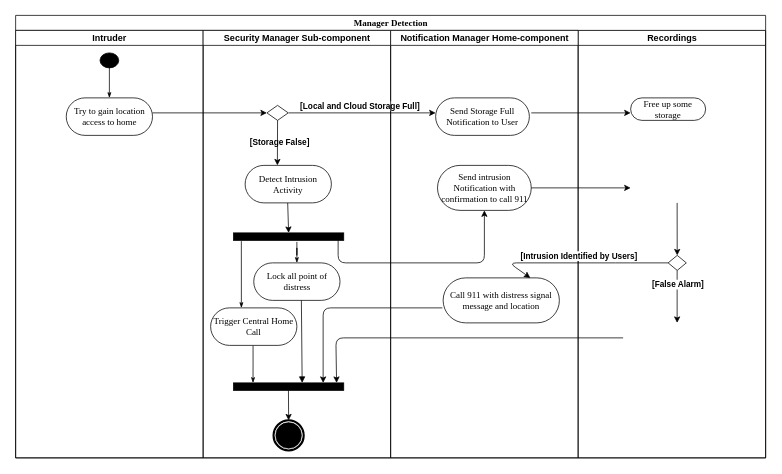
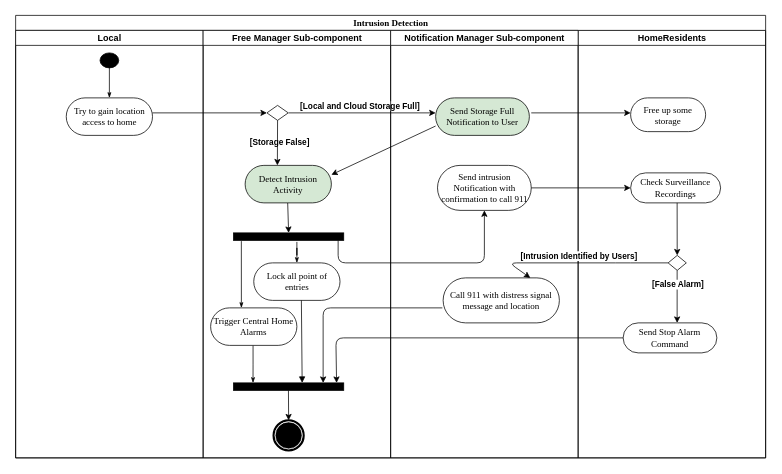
  <mxCell id="0" />
  <mxCell id="1" parent="0" />
- <mxCell id="2" value="Recordings" style="swimlane;html=1;startSize=20;" vertex="1" parent="1"><mxGeometry x="770" y="40" width="250" height="570" as="geometry" /></mxCell>
- <mxCell id="3" value="Free up some storage" style="rounded=1;whiteSpace=wrap;html=1;shadow=0;comic=0;labelBackgroundColor=none;strokeWidth=1;fontFamily=Verdana;fontSize=12;align=center;arcSize=50;" vertex="1" parent="2"><mxGeometry x="70" y="90" width="100" height="30" as="geometry" /></mxCell>
+ <mxCell id="2" value="HomeResidents" style="swimlane;html=1;startSize=20;" vertex="1" parent="1"><mxGeometry x="770" y="40" width="250" height="570" as="geometry" /></mxCell>
+ <mxCell id="3" value="Free up some storage" style="rounded=1;whiteSpace=wrap;html=1;shadow=0;comic=0;labelBackgroundColor=none;strokeWidth=1;fontFamily=Verdana;fontSize=12;align=center;arcSize=50;" vertex="1" parent="2"><mxGeometry x="70" y="90" width="100" height="45" as="geometry" /></mxCell>
+ <mxCell id="4" value="Check&amp;nbsp;Surveillance Recordings" style="rounded=1;whiteSpace=wrap;html=1;shadow=0;comic=0;labelBackgroundColor=none;strokeWidth=1;fontFamily=Verdana;fontSize=12;align=center;arcSize=50;" vertex="1" parent="2"><mxGeometry x="70" y="190" width="120" height="40" as="geometry" /></mxCell>
  <mxCell id="5" value="" style="rhombus;whiteSpace=wrap;html=1;" vertex="1" parent="2"><mxGeometry x="120" y="300" width="24.25" height="20" as="geometry" /></mxCell>
  <mxCell id="6" value="" style="endArrow=classic;html=1;" edge="1" parent="2" target="5"><mxGeometry width="50" height="50" relative="1" as="geometry"><mxPoint x="132" y="230" as="sourcePoint" /><mxPoint x="720" y="370" as="targetPoint" /></mxGeometry></mxCell>
  <mxCell id="7" value="" style="endArrow=classic;html=1;" edge="1" parent="2"><mxGeometry width="50" height="50" relative="1" as="geometry"><mxPoint x="132" y="320" as="sourcePoint" /><mxPoint x="132" y="390" as="targetPoint" /></mxGeometry></mxCell>
  <mxCell id="8" value="&lt;b&gt;[False Alarm]&lt;/b&gt;" style="edgeLabel;html=1;align=center;verticalAlign=middle;resizable=0;points=[];" vertex="1" connectable="0" parent="7"><mxGeometry x="-0.486" relative="1" as="geometry"><mxPoint as="offset" /></mxGeometry></mxCell>
- <mxCell id="10" value="Manager Detection" style="swimlane;html=1;childLayout=stackLayout;startSize=20;rounded=0;shadow=0;comic=0;labelBackgroundColor=none;strokeWidth=1;fontFamily=Verdana;fontSize=12;align=center;" parent="1" vertex="1"><mxGeometry x="20" y="20" width="1000" height="590" as="geometry" /></mxCell>
- <mxCell id="11" value="Intruder" style="swimlane;html=1;startSize=20;" parent="10" vertex="1"><mxGeometry y="20" width="250" height="570" as="geometry" /></mxCell>
+ <mxCell id="9" value="Send Stop Alarm Command" style="rounded=1;whiteSpace=wrap;html=1;shadow=0;comic=0;labelBackgroundColor=none;strokeWidth=1;fontFamily=Verdana;fontSize=12;align=center;arcSize=50;" vertex="1" parent="2"><mxGeometry x="60" y="390" width="125" height="40" as="geometry" /></mxCell>
+ <mxCell id="10" value="Intrusion Detection" style="swimlane;html=1;childLayout=stackLayout;startSize=20;rounded=0;shadow=0;comic=0;labelBackgroundColor=none;strokeWidth=1;fontFamily=Verdana;fontSize=12;align=center;" parent="1" vertex="1"><mxGeometry x="20" y="20" width="1000" height="590" as="geometry" /></mxCell>
+ <mxCell id="11" value="Local" style="swimlane;html=1;startSize=20;" parent="10" vertex="1"><mxGeometry y="20" width="250" height="570" as="geometry" /></mxCell>
  <mxCell id="12" value="Try to gain location access to home" style="rounded=1;whiteSpace=wrap;html=1;shadow=0;comic=0;labelBackgroundColor=none;strokeWidth=1;fontFamily=Verdana;fontSize=12;align=center;arcSize=50;" parent="11" vertex="1"><mxGeometry x="67.5" y="90" width="115" height="50" as="geometry" /></mxCell>
  <mxCell id="13" value="" style="ellipse;whiteSpace=wrap;html=1;rounded=0;shadow=0;comic=0;labelBackgroundColor=none;strokeWidth=1;fillColor=#000000;fontFamily=Verdana;fontSize=12;align=center;" parent="11" vertex="1"><mxGeometry x="112.5" y="30" width="25" height="20" as="geometry" /></mxCell>
  <mxCell id="14" style="edgeStyle=orthogonalEdgeStyle;rounded=0;html=1;labelBackgroundColor=none;startArrow=none;startFill=0;startSize=5;endArrow=classicThin;endFill=1;endSize=5;jettySize=auto;orthogonalLoop=1;strokeWidth=1;fontFamily=Verdana;fontSize=12" parent="11" source="13" target="12" edge="1"><mxGeometry relative="1" as="geometry" /></mxCell>
  <mxCell id="15" value="" style="endArrow=classic;html=1;entryX=0;entryY=0.5;entryDx=0;entryDy=0;" edge="1" parent="11" target="24"><mxGeometry width="50" height="50" relative="1" as="geometry"><mxPoint x="182.5" y="110" as="sourcePoint" /><mxPoint x="232.5" y="60" as="targetPoint" /></mxGeometry></mxCell>
- <mxCell id="16" value="Security Manager Sub-component" style="swimlane;html=1;startSize=20;" parent="10" vertex="1"><mxGeometry x="250" y="20" width="250" height="570" as="geometry" /></mxCell>
+ <mxCell id="16" value="Free Manager Sub-component" style="swimlane;html=1;startSize=20;" parent="10" vertex="1"><mxGeometry x="250" y="20" width="250" height="570" as="geometry" /></mxCell>
  <mxCell id="17" style="edgeStyle=none;rounded=0;html=1;labelBackgroundColor=none;startArrow=none;startFill=0;startSize=5;endArrow=classicThin;endFill=1;endSize=5;jettySize=auto;orthogonalLoop=1;strokeWidth=1;fontFamily=Verdana;fontSize=12" parent="16" edge="1"><mxGeometry relative="1" as="geometry"><mxPoint x="125.5" y="480" as="sourcePoint" /></mxGeometry></mxCell>
  <mxCell id="18" value="" style="endArrow=classic;html=1;exitX=0.5;exitY=1;exitDx=0;exitDy=0;entryX=0.5;entryY=0;entryDx=0;entryDy=0;" edge="1" parent="16" target="23"><mxGeometry width="50" height="50" relative="1" as="geometry"><mxPoint x="112.75" y="230" as="sourcePoint" /><mxPoint x="112.5" y="290" as="targetPoint" /></mxGeometry></mxCell>
  <mxCell id="19" style="edgeStyle=orthogonalEdgeStyle;rounded=0;html=1;labelBackgroundColor=none;startArrow=none;startFill=0;startSize=5;endArrow=classicThin;endFill=1;endSize=5;jettySize=auto;orthogonalLoop=1;strokeWidth=1;fontFamily=Verdana;fontSize=12;exitX=0.492;exitY=1;exitDx=0;exitDy=0;exitPerimeter=0;" edge="1" parent="16" source="20"><mxGeometry relative="1" as="geometry"><mxPoint x="66.502" y="381" as="sourcePoint" /><mxPoint x="66.54" y="470" as="targetPoint" /></mxGeometry></mxCell>
- <mxCell id="20" value="Trigger Central Home Call" style="rounded=1;whiteSpace=wrap;html=1;shadow=0;comic=0;labelBackgroundColor=none;strokeWidth=1;fontFamily=Verdana;fontSize=12;align=center;arcSize=50;" vertex="1" parent="16"><mxGeometry x="10" y="370" width="115" height="50" as="geometry" /></mxCell>
+ <mxCell id="20" value="Trigger Central Home Alarms" style="rounded=1;whiteSpace=wrap;html=1;shadow=0;comic=0;labelBackgroundColor=none;strokeWidth=1;fontFamily=Verdana;fontSize=12;align=center;arcSize=50;" vertex="1" parent="16"><mxGeometry x="10" y="370" width="115" height="50" as="geometry" /></mxCell>
  <mxCell id="21" value="&lt;b&gt;[Storage False]&lt;/b&gt;" style="edgeLabel;html=1;align=center;verticalAlign=middle;resizable=0;points=[];" vertex="1" connectable="0" parent="16"><mxGeometry x="37" y="150" as="geometry"><mxPoint x="64" y="-2" as="offset" /></mxGeometry></mxCell>
  <mxCell id="22" value="" style="whiteSpace=wrap;html=1;rounded=0;shadow=0;comic=0;labelBackgroundColor=none;strokeWidth=1;fillColor=#000000;fontFamily=Verdana;fontSize=12;align=center;rotation=0;" vertex="1" parent="16"><mxGeometry x="40.5" y="470" width="147" height="10" as="geometry" /></mxCell>
  <mxCell id="23" value="" style="whiteSpace=wrap;html=1;rounded=0;shadow=0;comic=0;labelBackgroundColor=none;strokeWidth=1;fillColor=#000000;fontFamily=Verdana;fontSize=12;align=center;rotation=0;" parent="16" vertex="1"><mxGeometry x="40.5" y="270" width="147" height="10" as="geometry" /></mxCell>
  <mxCell id="24" value="" style="rhombus;whiteSpace=wrap;html=1;" vertex="1" parent="16"><mxGeometry x="85" y="100" width="28.5" height="20" as="geometry" /></mxCell>
- <mxCell id="25" value="Detect Intrusion Activity" style="rounded=1;whiteSpace=wrap;html=1;shadow=0;comic=0;labelBackgroundColor=none;strokeWidth=1;fontFamily=Verdana;fontSize=12;align=center;arcSize=50;" vertex="1" parent="16"><mxGeometry x="56" y="180" width="115" height="50" as="geometry" /></mxCell>
+ <mxCell id="25" value="Detect Intrusion Activity" style="rounded=1;whiteSpace=wrap;html=1;shadow=0;comic=0;labelBackgroundColor=none;strokeWidth=1;fontFamily=Verdana;fontSize=12;align=center;arcSize=50;fillColor=#d5e8d4;" vertex="1" parent="16"><mxGeometry x="56" y="180" width="115" height="50" as="geometry" /></mxCell>
  <mxCell id="26" style="edgeStyle=none;rounded=0;html=1;labelBackgroundColor=none;startArrow=none;startFill=0;startSize=5;endArrow=classicThin;endFill=1;endSize=5;jettySize=auto;orthogonalLoop=1;strokeWidth=1;fontFamily=Verdana;fontSize=12" parent="16" edge="1"><mxGeometry relative="1" as="geometry"><mxPoint x="113.55" y="420" as="sourcePoint" /></mxGeometry></mxCell>
  <mxCell id="27" style="edgeStyle=orthogonalEdgeStyle;rounded=0;html=1;labelBackgroundColor=none;startArrow=none;startFill=0;startSize=5;endArrow=classicThin;endFill=1;endSize=5;jettySize=auto;orthogonalLoop=1;strokeWidth=1;fontFamily=Verdana;fontSize=12;exitX=0.146;exitY=1.3;exitDx=0;exitDy=0;exitPerimeter=0;" parent="16" edge="1"><mxGeometry relative="1" as="geometry"><mxPoint x="50.962" y="281" as="sourcePoint" /><mxPoint x="51" y="370" as="targetPoint" /></mxGeometry></mxCell>
  <mxCell id="28" value="" style="endArrow=classic;html=1;" edge="1" parent="16"><mxGeometry width="50" height="50" relative="1" as="geometry"><mxPoint x="114" y="110" as="sourcePoint" /><mxPoint x="310" y="110" as="targetPoint" /></mxGeometry></mxCell>
  <mxCell id="29" value="&lt;b&gt;[Local and Cloud Storage Full]&lt;/b&gt;" style="edgeLabel;html=1;align=center;verticalAlign=middle;resizable=0;points=[];" vertex="1" connectable="0" parent="28"><mxGeometry x="-0.286" relative="1" as="geometry"><mxPoint x="24" y="-10" as="offset" /></mxGeometry></mxCell>
  <mxCell id="30" style="edgeStyle=none;rounded=0;html=1;dashed=1;labelBackgroundColor=none;startArrow=none;startFill=0;startSize=5;endArrow=oval;endFill=0;endSize=5;jettySize=auto;orthogonalLoop=1;strokeWidth=1;fontFamily=Verdana;fontSize=12" parent="16" edge="1"><mxGeometry relative="1" as="geometry"><mxPoint x="101.793" y="480" as="targetPoint" /></mxGeometry></mxCell>
  <mxCell id="31" style="edgeStyle=none;rounded=0;html=1;dashed=1;labelBackgroundColor=none;startArrow=none;startFill=0;startSize=5;endArrow=oval;endFill=0;endSize=5;jettySize=auto;orthogonalLoop=1;strokeWidth=1;fontFamily=Verdana;fontSize=12" parent="16" edge="1"><mxGeometry relative="1" as="geometry"><mxPoint x="125" y="529.167" as="targetPoint" /></mxGeometry></mxCell>
  <mxCell id="32" value="" style="endArrow=classic;html=1;exitX=0.5;exitY=1;exitDx=0;exitDy=0;" edge="1" parent="16" source="24"><mxGeometry width="50" height="50" relative="1" as="geometry"><mxPoint x="170" y="190" as="sourcePoint" /><mxPoint x="99" y="180" as="targetPoint" /></mxGeometry></mxCell>
  <mxCell id="33" style="edgeStyle=orthogonalEdgeStyle;rounded=0;html=1;labelBackgroundColor=none;startArrow=none;startFill=0;startSize=5;endArrow=classicThin;endFill=1;endSize=5;jettySize=auto;orthogonalLoop=1;strokeWidth=1;fontFamily=Verdana;fontSize=12;exitX=0.575;exitY=1.2;exitDx=0;exitDy=0;exitPerimeter=0;" parent="16" source="23" target="36" edge="1"><mxGeometry relative="1" as="geometry"><mxPoint x="177" y="275" as="sourcePoint" /><mxPoint x="177" y="360" as="targetPoint" /></mxGeometry></mxCell>
  <mxCell id="34" value="" style="endArrow=classic;html=1;exitX=0.5;exitY=1;exitDx=0;exitDy=0;entryX=0.5;entryY=0;entryDx=0;entryDy=0;" edge="1" parent="16" target="35"><mxGeometry width="50" height="50" relative="1" as="geometry"><mxPoint x="113.75" y="480" as="sourcePoint" /><mxPoint x="115" y="520" as="targetPoint" /></mxGeometry></mxCell>
  <mxCell id="35" value="" style="shape=mxgraph.bpmn.shape;html=1;verticalLabelPosition=bottom;labelBackgroundColor=#ffffff;verticalAlign=top;perimeter=ellipsePerimeter;outline=end;symbol=terminate;rounded=0;shadow=0;comic=0;strokeWidth=1;fontFamily=Verdana;fontSize=12;align=center;" vertex="1" parent="16"><mxGeometry x="94" y="520" width="40" height="40" as="geometry" /></mxCell>
- <mxCell id="36" value="Lock all point of distress" style="rounded=1;whiteSpace=wrap;html=1;shadow=0;comic=0;labelBackgroundColor=none;strokeWidth=1;fontFamily=Verdana;fontSize=12;align=center;arcSize=50;" vertex="1" parent="16"><mxGeometry x="67.5" y="310" width="115" height="50" as="geometry" /></mxCell>
+ <mxCell id="36" value="Lock all point of entries" style="rounded=1;whiteSpace=wrap;html=1;shadow=0;comic=0;labelBackgroundColor=none;strokeWidth=1;fontFamily=Verdana;fontSize=12;align=center;arcSize=50;" vertex="1" parent="16"><mxGeometry x="67.5" y="310" width="115" height="50" as="geometry" /></mxCell>
  <mxCell id="37" value="" style="endArrow=classic;html=1;entryX=0.5;entryY=1;entryDx=0;entryDy=0;" edge="1" parent="16" target="41"><mxGeometry width="50" height="50" relative="1" as="geometry"><mxPoint x="180" y="280" as="sourcePoint" /><mxPoint x="320" y="310" as="targetPoint" /><Array as="points"><mxPoint x="180" y="310" /><mxPoint x="375" y="310" /></Array></mxGeometry></mxCell>
  <mxCell id="38" value="" style="html=1;verticalAlign=bottom;endArrow=block;entryX=0.684;entryY=0;entryDx=0;entryDy=0;entryPerimeter=0;" edge="1" parent="16"><mxGeometry width="80" relative="1" as="geometry"><mxPoint x="131" y="360" as="sourcePoint" /><mxPoint x="132.048" y="470" as="targetPoint" /></mxGeometry></mxCell>
- <mxCell id="39" value="Notification Manager Home-component" style="swimlane;html=1;startSize=20;" parent="10" vertex="1"><mxGeometry x="500" y="20" width="250" height="570" as="geometry" /></mxCell>
- <mxCell id="40" value="Send Storage Full Notification to User" style="rounded=1;whiteSpace=wrap;html=1;shadow=0;comic=0;labelBackgroundColor=none;strokeWidth=1;fontFamily=Verdana;fontSize=12;align=center;arcSize=50;" vertex="1" parent="39"><mxGeometry x="60" y="90" width="125" height="50" as="geometry" /></mxCell>
+ <mxCell id="39" value="Notification Manager Sub-component" style="swimlane;html=1;startSize=20;" parent="10" vertex="1"><mxGeometry x="500" y="20" width="250" height="570" as="geometry" /></mxCell>
+ <mxCell id="40" value="Send Storage Full Notification to User" style="rounded=1;whiteSpace=wrap;html=1;shadow=0;comic=0;labelBackgroundColor=none;strokeWidth=1;fontFamily=Verdana;fontSize=12;align=center;arcSize=50;fillColor=#d5e8d4;" vertex="1" parent="39"><mxGeometry x="60" y="90" width="125" height="50" as="geometry" /></mxCell>
  <mxCell id="41" value="Send intrusion Notification with confirmation to call 911" style="rounded=1;whiteSpace=wrap;html=1;shadow=0;comic=0;labelBackgroundColor=none;strokeWidth=1;fontFamily=Verdana;fontSize=12;align=center;arcSize=50;" vertex="1" parent="39"><mxGeometry x="62.5" y="180" width="125" height="60" as="geometry" /></mxCell>
  <mxCell id="42" value="Call 911 with distress signal message and location" style="rounded=1;whiteSpace=wrap;html=1;shadow=0;comic=0;labelBackgroundColor=none;strokeWidth=1;fontFamily=Verdana;fontSize=12;align=center;arcSize=50;" vertex="1" parent="39"><mxGeometry x="70" y="330" width="155" height="60" as="geometry" /></mxCell>
  <mxCell id="43" value="" style="endArrow=classic;html=1;entryX=0.935;entryY=0;entryDx=0;entryDy=0;entryPerimeter=0;" edge="1" parent="39" target="22"><mxGeometry width="50" height="50" relative="1" as="geometry"><mxPoint x="310" y="410" as="sourcePoint" /><mxPoint x="-75" y="470" as="targetPoint" /><Array as="points"><mxPoint x="-73" y="410" /></Array></mxGeometry></mxCell>
  <mxCell id="44" value="" style="endArrow=classic;html=1;" edge="1" parent="39"><mxGeometry width="50" height="50" relative="1" as="geometry"><mxPoint x="187.5" y="110" as="sourcePoint" /><mxPoint x="320" y="110" as="targetPoint" /></mxGeometry></mxCell>
  <mxCell id="45" value="" style="endArrow=classic;html=1;" edge="1" parent="39"><mxGeometry width="50" height="50" relative="1" as="geometry"><mxPoint x="187.5" y="210" as="sourcePoint" /><mxPoint x="320" y="210" as="targetPoint" /></mxGeometry></mxCell>
+ <mxCell id="46" value="" style="endArrow=classic;html=1;entryX=1;entryY=0.25;entryDx=0;entryDy=0;exitX=0;exitY=0.75;exitDx=0;exitDy=0;" edge="1" parent="10" source="40" target="25"><mxGeometry width="50" height="50" relative="1" as="geometry"><mxPoint x="374" y="140" as="sourcePoint" /><mxPoint x="570" y="140" as="targetPoint" /></mxGeometry></mxCell>
  <mxCell id="47" value="" style="endArrow=classic;html=1;entryX=0.813;entryY=0;entryDx=0;entryDy=0;entryPerimeter=0;" edge="1" parent="10" target="22"><mxGeometry width="50" height="50" relative="1" as="geometry"><mxPoint x="569" y="390" as="sourcePoint" /><mxPoint x="430" y="460" as="targetPoint" /><Array as="points"><mxPoint x="410" y="390" /></Array></mxGeometry></mxCell>
  <mxCell id="48" value="" style="endArrow=classic;html=1;entryX=0.75;entryY=0;entryDx=0;entryDy=0;" edge="1" parent="1" target="42"><mxGeometry width="50" height="50" relative="1" as="geometry"><mxPoint x="890" y="350" as="sourcePoint" /><mxPoint x="900" y="410" as="targetPoint" /><Array as="points"><mxPoint x="830" y="350" /><mxPoint x="678" y="350" /></Array></mxGeometry></mxCell>
  <mxCell id="49" value="&lt;b&gt;[Intrusion Identified by Users]&lt;/b&gt;" style="edgeLabel;html=1;align=center;verticalAlign=middle;resizable=0;points=[];" vertex="1" connectable="0" parent="48"><mxGeometry x="0.362" relative="1" as="geometry"><mxPoint x="48" y="-10" as="offset" /></mxGeometry></mxCell>
